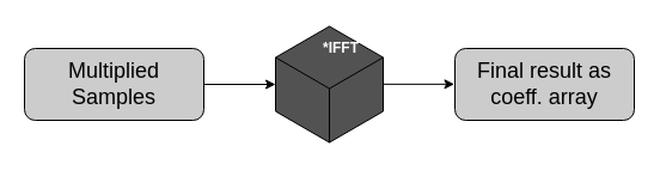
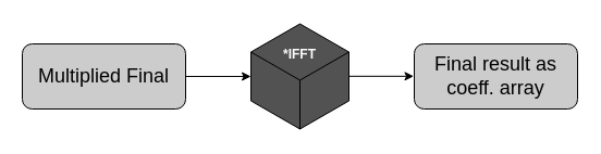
  <mxCell id="0" />
  <mxCell id="1" parent="0" />
  <mxCell id="2" value="" style="html=1;whiteSpace=wrap;aspect=fixed;shape=isoCube;backgroundOutline=1;fillColor=#525252;" vertex="1" parent="1"><mxGeometry x="230" y="20" width="90" height="100" as="geometry" /></mxCell>
- <mxCell id="3" value="&lt;font color=&quot;#fcfcfc&quot;&gt;&lt;b&gt;*IFFT&lt;/b&gt;&lt;/font&gt;" style="text;html=1;strokeColor=none;fillColor=none;align=center;verticalAlign=middle;whiteSpace=wrap;rounded=0;" vertex="1" parent="1"><mxGeometry x="265" y="30" width="40" height="20" as="geometry" /></mxCell>
+ <mxCell id="3" value="&lt;font color=&quot;#fcfcfc&quot;&gt;&lt;b&gt;*IFFT&lt;/b&gt;&lt;/font&gt;" style="text;html=1;strokeColor=none;fillColor=none;align=center;verticalAlign=middle;whiteSpace=wrap;rounded=0;" vertex="1" parent="1"><mxGeometry x="255" y="40" width="40" height="20" as="geometry" /></mxCell>
  <mxCell id="4" value="" style="rounded=1;whiteSpace=wrap;html=1;fillColor=#CCCCCC;" vertex="1" parent="1"><mxGeometry x="20" y="40" width="150" height="60" as="geometry" /></mxCell>
  <mxCell id="5" style="edgeStyle=orthogonalEdgeStyle;rounded=0;orthogonalLoop=1;jettySize=auto;html=1;exitX=1;exitY=0.5;exitDx=0;exitDy=0;" edge="1" parent="1" source="6" target="2"><mxGeometry relative="1" as="geometry" /></mxCell>
- <mxCell id="6" value="&lt;span style=&quot;font-size: 18px&quot;&gt;Multiplied Samples&lt;/span&gt;" style="text;html=1;strokeColor=none;fillColor=none;align=center;verticalAlign=middle;whiteSpace=wrap;rounded=0;" vertex="1" parent="1"><mxGeometry x="20" y="60" width="150" height="20" as="geometry" /></mxCell>
+ <mxCell id="6" value="&lt;span style=&quot;font-size: 18px&quot;&gt;Multiplied Final&lt;/span&gt;" style="text;html=1;strokeColor=none;fillColor=none;align=center;verticalAlign=middle;whiteSpace=wrap;rounded=0;" vertex="1" parent="1"><mxGeometry x="20" y="60" width="150" height="20" as="geometry" /></mxCell>
  <mxCell id="7" style="edgeStyle=orthogonalEdgeStyle;rounded=0;orthogonalLoop=1;jettySize=auto;html=1;exitX=1;exitY=0.5;exitDx=0;exitDy=0;" edge="1" parent="1"><mxGeometry relative="1" as="geometry"><mxPoint x="319.833" y="69.833" as="sourcePoint" /><mxPoint x="379.5" y="69.833" as="targetPoint" /></mxGeometry></mxCell>
  <mxCell id="8" value="" style="rounded=1;whiteSpace=wrap;html=1;fillColor=#CCCCCC;" vertex="1" parent="1"><mxGeometry x="380" y="40" width="150" height="60" as="geometry" /></mxCell>
  <mxCell id="9" value="&lt;span style=&quot;font-size: 18px&quot;&gt;Final result as coeff. array&lt;/span&gt;" style="text;html=1;strokeColor=none;fillColor=none;align=center;verticalAlign=middle;whiteSpace=wrap;rounded=0;" vertex="1" parent="1"><mxGeometry x="380" y="60" width="150" height="20" as="geometry" /></mxCell>
